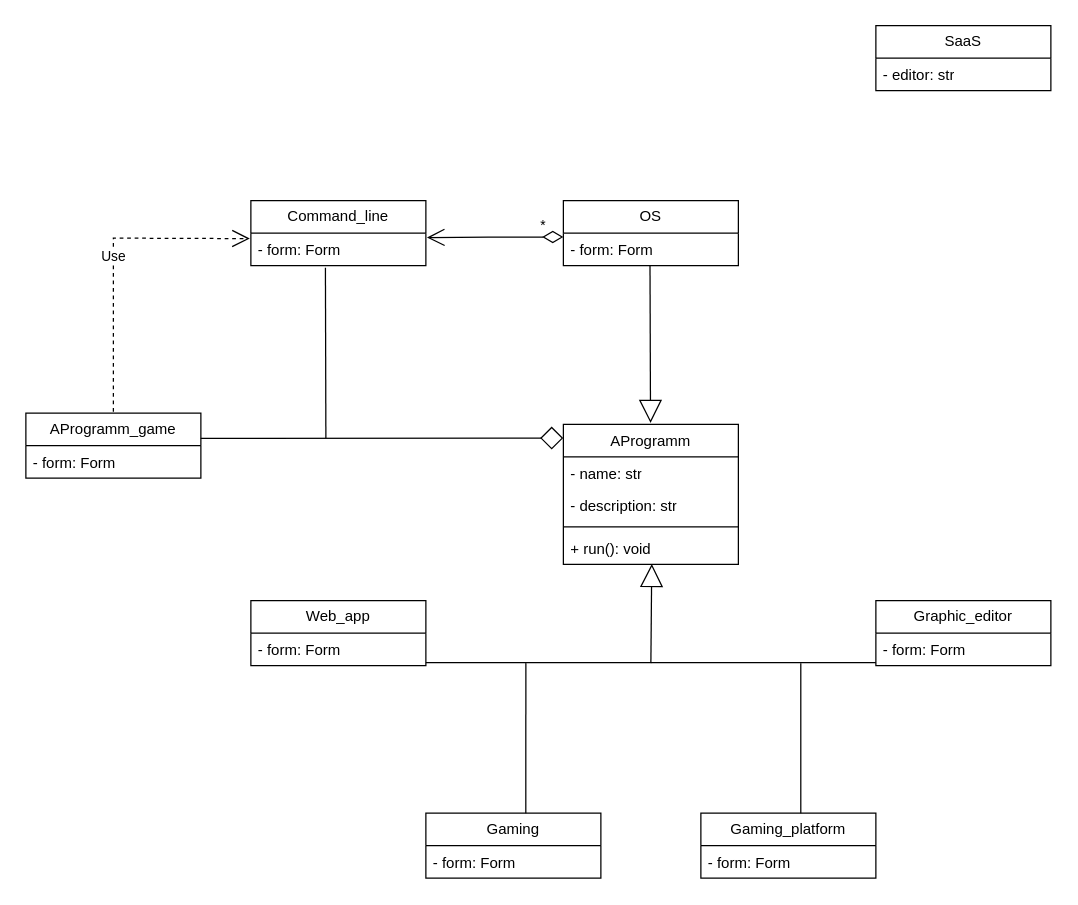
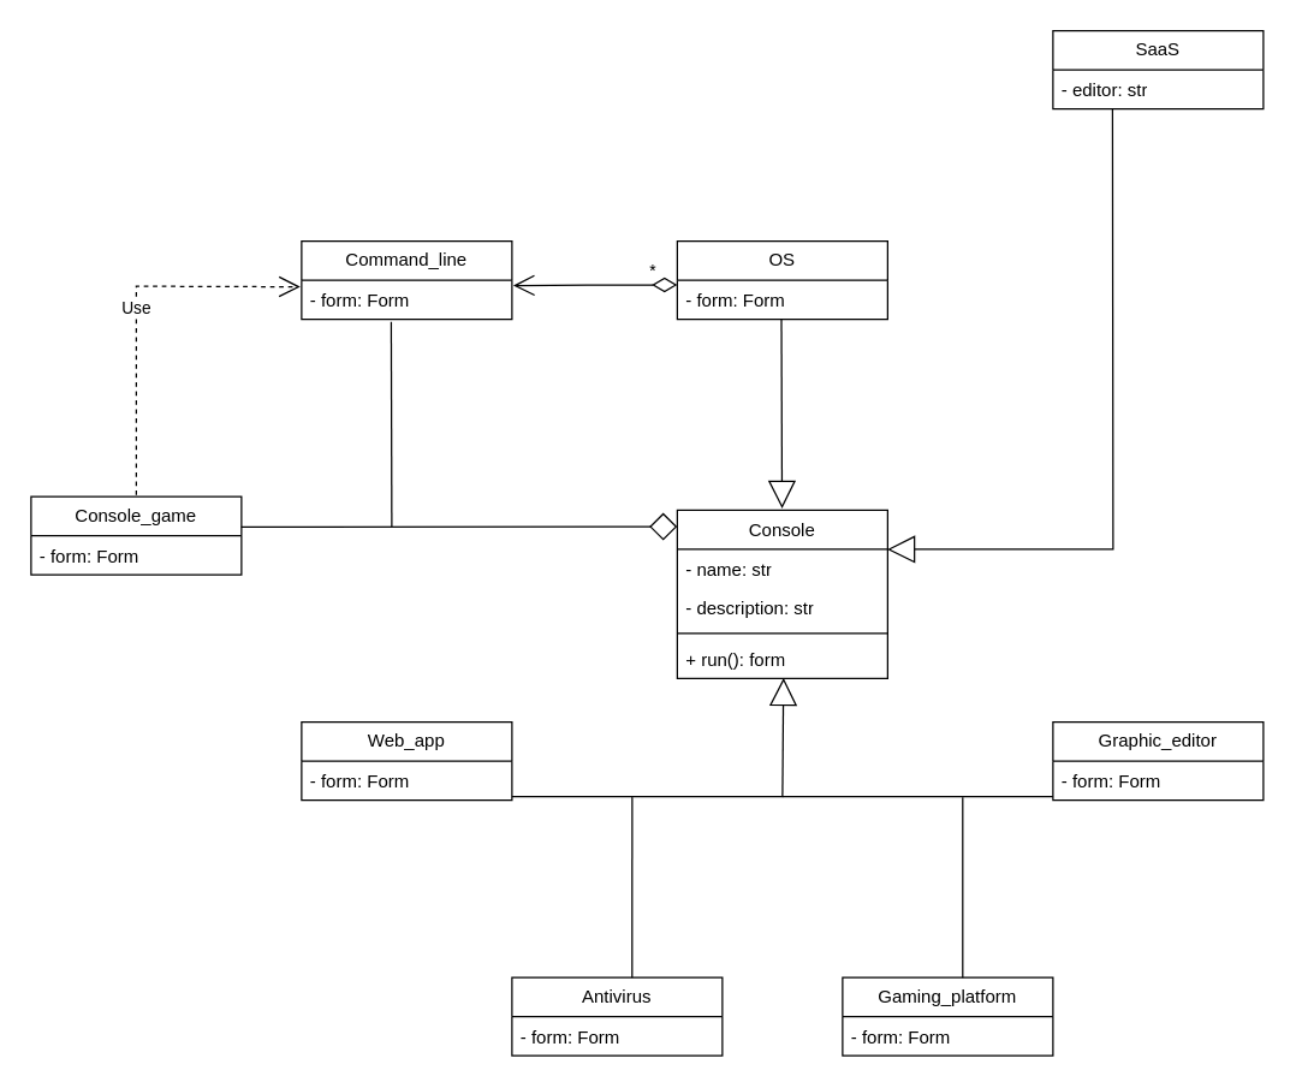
  <mxCell id="0" />
  <mxCell id="1" parent="0" />
  <mxCell id="2" value="OS" style="swimlane;fontStyle=0;childLayout=stackLayout;horizontal=1;startSize=26;fillColor=none;horizontalStack=0;resizeParent=1;resizeParentMax=0;resizeLast=0;collapsible=1;marginBottom=0;whiteSpace=wrap;html=1;" parent="1" vertex="1"><mxGeometry x="450" y="160" width="140" height="52" as="geometry" /></mxCell>
  <mxCell id="3" value="- form: Form" style="text;strokeColor=none;fillColor=none;align=left;verticalAlign=top;spacingLeft=4;spacingRight=4;overflow=hidden;rotatable=0;points=[[0,0.5],[1,0.5]];portConstraint=eastwest;whiteSpace=wrap;html=1;" parent="2" vertex="1"><mxGeometry y="26" width="140" height="26" as="geometry" /></mxCell>
  <mxCell id="4" value="SaaS" style="swimlane;fontStyle=0;childLayout=stackLayout;horizontal=1;startSize=26;fillColor=none;horizontalStack=0;resizeParent=1;resizeParentMax=0;resizeLast=0;collapsible=1;marginBottom=0;whiteSpace=wrap;html=1;" parent="1" vertex="1"><mxGeometry x="700" y="20" width="140" height="52" as="geometry" /></mxCell>
  <mxCell id="5" value="- editor: str" style="text;strokeColor=none;fillColor=none;align=left;verticalAlign=top;spacingLeft=4;spacingRight=4;overflow=hidden;rotatable=0;points=[[0,0.5],[1,0.5]];portConstraint=eastwest;whiteSpace=wrap;html=1;" parent="4" vertex="1"><mxGeometry y="26" width="140" height="26" as="geometry" /></mxCell>
- <mxCell id="6" value="Gaming" style="swimlane;fontStyle=0;childLayout=stackLayout;horizontal=1;startSize=26;fillColor=none;horizontalStack=0;resizeParent=1;resizeParentMax=0;resizeLast=0;collapsible=1;marginBottom=0;whiteSpace=wrap;html=1;" parent="1" vertex="1"><mxGeometry x="340" y="650" width="140" height="52" as="geometry" /></mxCell>
+ <mxCell id="6" value="Antivirus" style="swimlane;fontStyle=0;childLayout=stackLayout;horizontal=1;startSize=26;fillColor=none;horizontalStack=0;resizeParent=1;resizeParentMax=0;resizeLast=0;collapsible=1;marginBottom=0;whiteSpace=wrap;html=1;" parent="1" vertex="1"><mxGeometry x="340" y="650" width="140" height="52" as="geometry" /></mxCell>
  <mxCell id="7" value="- form: Form" style="text;strokeColor=none;fillColor=none;align=left;verticalAlign=top;spacingLeft=4;spacingRight=4;overflow=hidden;rotatable=0;points=[[0,0.5],[1,0.5]];portConstraint=eastwest;whiteSpace=wrap;html=1;" parent="6" vertex="1"><mxGeometry y="26" width="140" height="26" as="geometry" /></mxCell>
  <mxCell id="8" value="Command_line" style="swimlane;fontStyle=0;childLayout=stackLayout;horizontal=1;startSize=26;fillColor=none;horizontalStack=0;resizeParent=1;resizeParentMax=0;resizeLast=0;collapsible=1;marginBottom=0;whiteSpace=wrap;html=1;" parent="1" vertex="1"><mxGeometry x="200" y="160" width="140" height="52" as="geometry" /></mxCell>
  <mxCell id="9" value="- form: Form" style="text;strokeColor=none;fillColor=none;align=left;verticalAlign=top;spacingLeft=4;spacingRight=4;overflow=hidden;rotatable=0;points=[[0,0.5],[1,0.5]];portConstraint=eastwest;whiteSpace=wrap;html=1;" parent="8" vertex="1"><mxGeometry y="26" width="140" height="26" as="geometry" /></mxCell>
  <mxCell id="10" value="Graphic_editor" style="swimlane;fontStyle=0;childLayout=stackLayout;horizontal=1;startSize=26;fillColor=none;horizontalStack=0;resizeParent=1;resizeParentMax=0;resizeLast=0;collapsible=1;marginBottom=0;whiteSpace=wrap;html=1;" parent="1" vertex="1"><mxGeometry x="700" y="480" width="140" height="52" as="geometry" /></mxCell>
  <mxCell id="11" value="- form: Form" style="text;strokeColor=none;fillColor=none;align=left;verticalAlign=top;spacingLeft=4;spacingRight=4;overflow=hidden;rotatable=0;points=[[0,0.5],[1,0.5]];portConstraint=eastwest;whiteSpace=wrap;html=1;" parent="10" vertex="1"><mxGeometry y="26" width="140" height="26" as="geometry" /></mxCell>
  <mxCell id="12" value="Gaming_platform" style="swimlane;fontStyle=0;childLayout=stackLayout;horizontal=1;startSize=26;fillColor=none;horizontalStack=0;resizeParent=1;resizeParentMax=0;resizeLast=0;collapsible=1;marginBottom=0;whiteSpace=wrap;html=1;" parent="1" vertex="1"><mxGeometry x="560" y="650" width="140" height="52" as="geometry" /></mxCell>
  <mxCell id="13" value="- form: Form" style="text;strokeColor=none;fillColor=none;align=left;verticalAlign=top;spacingLeft=4;spacingRight=4;overflow=hidden;rotatable=0;points=[[0,0.5],[1,0.5]];portConstraint=eastwest;whiteSpace=wrap;html=1;" parent="12" vertex="1"><mxGeometry y="26" width="140" height="26" as="geometry" /></mxCell>
  <mxCell id="14" value="Web_app" style="swimlane;fontStyle=0;childLayout=stackLayout;horizontal=1;startSize=26;fillColor=none;horizontalStack=0;resizeParent=1;resizeParentMax=0;resizeLast=0;collapsible=1;marginBottom=0;whiteSpace=wrap;html=1;" parent="1" vertex="1"><mxGeometry x="200" y="480" width="140" height="52" as="geometry" /></mxCell>
  <mxCell id="15" value="- form: Form" style="text;strokeColor=none;fillColor=none;align=left;verticalAlign=top;spacingLeft=4;spacingRight=4;overflow=hidden;rotatable=0;points=[[0,0.5],[1,0.5]];portConstraint=eastwest;whiteSpace=wrap;html=1;" parent="14" vertex="1"><mxGeometry y="26" width="140" height="26" as="geometry" /></mxCell>
- <mxCell id="16" value="AProgramm_game" style="swimlane;fontStyle=0;childLayout=stackLayout;horizontal=1;startSize=26;fillColor=none;horizontalStack=0;resizeParent=1;resizeParentMax=0;resizeLast=0;collapsible=1;marginBottom=0;whiteSpace=wrap;html=1;" parent="1" vertex="1"><mxGeometry x="20" y="330" width="140" height="52" as="geometry" /></mxCell>
+ <mxCell id="16" value="Console_game" style="swimlane;fontStyle=0;childLayout=stackLayout;horizontal=1;startSize=26;fillColor=none;horizontalStack=0;resizeParent=1;resizeParentMax=0;resizeLast=0;collapsible=1;marginBottom=0;whiteSpace=wrap;html=1;" parent="1" vertex="1"><mxGeometry x="20" y="330" width="140" height="52" as="geometry" /></mxCell>
  <mxCell id="17" value="- form: Form" style="text;strokeColor=none;fillColor=none;align=left;verticalAlign=top;spacingLeft=4;spacingRight=4;overflow=hidden;rotatable=0;points=[[0,0.5],[1,0.5]];portConstraint=eastwest;whiteSpace=wrap;html=1;" vertex="1" parent="16"><mxGeometry y="26" width="140" height="26" as="geometry" /></mxCell>
  <mxCell id="18" value="" style="endArrow=none;html=1;rounded=0;entryX=0;entryY=0.91;entryDx=0;entryDy=0;entryPerimeter=0;exitX=1;exitY=0.91;exitDx=0;exitDy=0;exitPerimeter=0;" parent="1" source="15" target="11" edge="1"><mxGeometry width="50" height="50" relative="1" as="geometry"><mxPoint x="350" y="530" as="sourcePoint" /><mxPoint x="670" y="530" as="targetPoint" /></mxGeometry></mxCell>
  <mxCell id="19" value="" style="endArrow=none;html=1;rounded=0;exitX=0.571;exitY=0.003;exitDx=0;exitDy=0;exitPerimeter=0;" parent="1" source="6" edge="1"><mxGeometry width="50" height="50" relative="1" as="geometry"><mxPoint x="420" y="640" as="sourcePoint" /><mxPoint x="420" y="530" as="targetPoint" /></mxGeometry></mxCell>
  <mxCell id="20" value="" style="endArrow=none;html=1;rounded=0;exitX=0.571;exitY=0;exitDx=0;exitDy=0;exitPerimeter=0;" parent="1" source="12" edge="1"><mxGeometry width="50" height="50" relative="1" as="geometry"><mxPoint x="641" y="640" as="sourcePoint" /><mxPoint x="639.94" y="530" as="targetPoint" /></mxGeometry></mxCell>
  <mxCell id="21" value="" style="endArrow=block;endSize=16;endFill=0;html=1;rounded=0;entryX=0.505;entryY=0.987;entryDx=0;entryDy=0;entryPerimeter=0;" parent="1" target="29" edge="1"><mxGeometry width="160" relative="1" as="geometry"><mxPoint x="520" y="530" as="sourcePoint" /><mxPoint x="520.7" y="444.442" as="targetPoint" /></mxGeometry></mxCell>
  <mxCell id="22" value="Use" style="endArrow=open;endSize=12;dashed=1;html=1;rounded=0;exitX=0.457;exitY=-0.01;exitDx=0;exitDy=0;exitPerimeter=0;entryX=-0.006;entryY=0.169;entryDx=0;entryDy=0;entryPerimeter=0;" parent="1" target="9" edge="1"><mxGeometry width="160" relative="1" as="geometry"><mxPoint x="90" y="328.96" as="sourcePoint" /><mxPoint x="90.02" y="220" as="targetPoint" /><Array as="points"><mxPoint x="90" y="190" /></Array></mxGeometry></mxCell>
  <mxCell id="23" value="*" style="endArrow=open;html=1;endSize=12;startArrow=diamondThin;startSize=14;startFill=0;edgeStyle=orthogonalEdgeStyle;align=left;verticalAlign=bottom;rounded=0;exitX=0;exitY=0.121;exitDx=0;exitDy=0;exitPerimeter=0;entryX=1.006;entryY=0.138;entryDx=0;entryDy=0;entryPerimeter=0;" parent="1" target="9" edge="1" source="3"><mxGeometry x="-0.637" relative="1" as="geometry"><mxPoint x="450" y="220" as="sourcePoint" /><mxPoint x="350" y="190" as="targetPoint" /><mxPoint as="offset" /><Array as="points"><mxPoint x="390" y="189" /></Array></mxGeometry></mxCell>
  <mxCell id="24" value="" style="endArrow=block;endSize=16;endFill=0;html=1;rounded=0;entryX=0.498;entryY=-0.01;entryDx=0;entryDy=0;entryPerimeter=0;exitX=0.495;exitY=1.004;exitDx=0;exitDy=0;exitPerimeter=0;" edge="1" parent="1" source="3" target="25"><mxGeometry width="160" relative="1" as="geometry"><mxPoint x="519.86" y="237.948" as="sourcePoint" /><mxPoint x="519.86" y="339.454" as="targetPoint" /></mxGeometry></mxCell>
- <mxCell id="25" value="&lt;span style=&quot;font-weight: 400;&quot;&gt;AProgramm&lt;/span&gt;" style="swimlane;fontStyle=1;align=center;verticalAlign=top;childLayout=stackLayout;horizontal=1;startSize=26;horizontalStack=0;resizeParent=1;resizeParentMax=0;resizeLast=0;collapsible=1;marginBottom=0;whiteSpace=wrap;html=1;" vertex="1" parent="1"><mxGeometry x="450" y="339" width="140" height="112" as="geometry" /></mxCell>
+ <mxCell id="25" value="&lt;span style=&quot;font-weight: 400;&quot;&gt;Console&lt;/span&gt;" style="swimlane;fontStyle=1;align=center;verticalAlign=top;childLayout=stackLayout;horizontal=1;startSize=26;horizontalStack=0;resizeParent=1;resizeParentMax=0;resizeLast=0;collapsible=1;marginBottom=0;whiteSpace=wrap;html=1;" vertex="1" parent="1"><mxGeometry x="450" y="339" width="140" height="112" as="geometry" /></mxCell>
  <mxCell id="26" value="- name: str" style="text;strokeColor=none;fillColor=none;align=left;verticalAlign=top;spacingLeft=4;spacingRight=4;overflow=hidden;rotatable=0;points=[[0,0.5],[1,0.5]];portConstraint=eastwest;whiteSpace=wrap;html=1;" vertex="1" parent="25"><mxGeometry y="26" width="140" height="26" as="geometry" /></mxCell>
  <mxCell id="27" value="- description: str" style="text;strokeColor=none;fillColor=none;align=left;verticalAlign=top;spacingLeft=4;spacingRight=4;overflow=hidden;rotatable=0;points=[[0,0.5],[1,0.5]];portConstraint=eastwest;whiteSpace=wrap;html=1;" vertex="1" parent="25"><mxGeometry y="52" width="140" height="26" as="geometry" /></mxCell>
  <mxCell id="28" value="" style="line;strokeWidth=1;fillColor=none;align=left;verticalAlign=middle;spacingTop=-1;spacingLeft=3;spacingRight=3;rotatable=0;labelPosition=right;points=[];portConstraint=eastwest;strokeColor=inherit;" vertex="1" parent="25"><mxGeometry y="78" width="140" height="8" as="geometry" /></mxCell>
- <mxCell id="29" value="+ run(): void" style="text;strokeColor=none;fillColor=none;align=left;verticalAlign=top;spacingLeft=4;spacingRight=4;overflow=hidden;rotatable=0;points=[[0,0.5],[1,0.5]];portConstraint=eastwest;whiteSpace=wrap;html=1;" vertex="1" parent="25"><mxGeometry y="86" width="140" height="26" as="geometry" /></mxCell>
+ <mxCell id="29" value="+ run(): form" style="text;strokeColor=none;fillColor=none;align=left;verticalAlign=top;spacingLeft=4;spacingRight=4;overflow=hidden;rotatable=0;points=[[0,0.5],[1,0.5]];portConstraint=eastwest;whiteSpace=wrap;html=1;" vertex="1" parent="25"><mxGeometry y="86" width="140" height="26" as="geometry" /></mxCell>
  <mxCell id="30" value="" style="endArrow=diamond;endSize=16;endFill=0;html=1;rounded=0;entryX=-0.001;entryY=0.098;entryDx=0;entryDy=0;entryPerimeter=0;exitX=0.999;exitY=0.389;exitDx=0;exitDy=0;exitPerimeter=0;" edge="1" parent="1" source="16" target="25"><mxGeometry width="160" relative="1" as="geometry"><mxPoint x="170" y="360" as="sourcePoint" /><mxPoint x="301" y="355.5" as="targetPoint" /></mxGeometry></mxCell>
  <mxCell id="31" value="" style="endArrow=none;html=1;rounded=0;entryX=0.426;entryY=1.062;entryDx=0;entryDy=0;entryPerimeter=0;" edge="1" parent="1" target="9"><mxGeometry width="50" height="50" relative="1" as="geometry"><mxPoint x="260" y="350" as="sourcePoint" /><mxPoint x="260.06" y="238" as="targetPoint" /></mxGeometry></mxCell>
+ <mxCell id="32" value="" style="endArrow=block;endSize=16;endFill=0;html=1;rounded=0;entryX=0.998;entryY=0.004;entryDx=0;entryDy=0;entryPerimeter=0;exitX=0.283;exitY=1;exitDx=0;exitDy=0;exitPerimeter=0;" edge="1" parent="1" source="5" target="26"><mxGeometry width="160" relative="1" as="geometry"><mxPoint x="740" y="100" as="sourcePoint" /><mxPoint x="741" y="226" as="targetPoint" /><Array as="points"><mxPoint x="740" y="365" /></Array></mxGeometry></mxCell>
